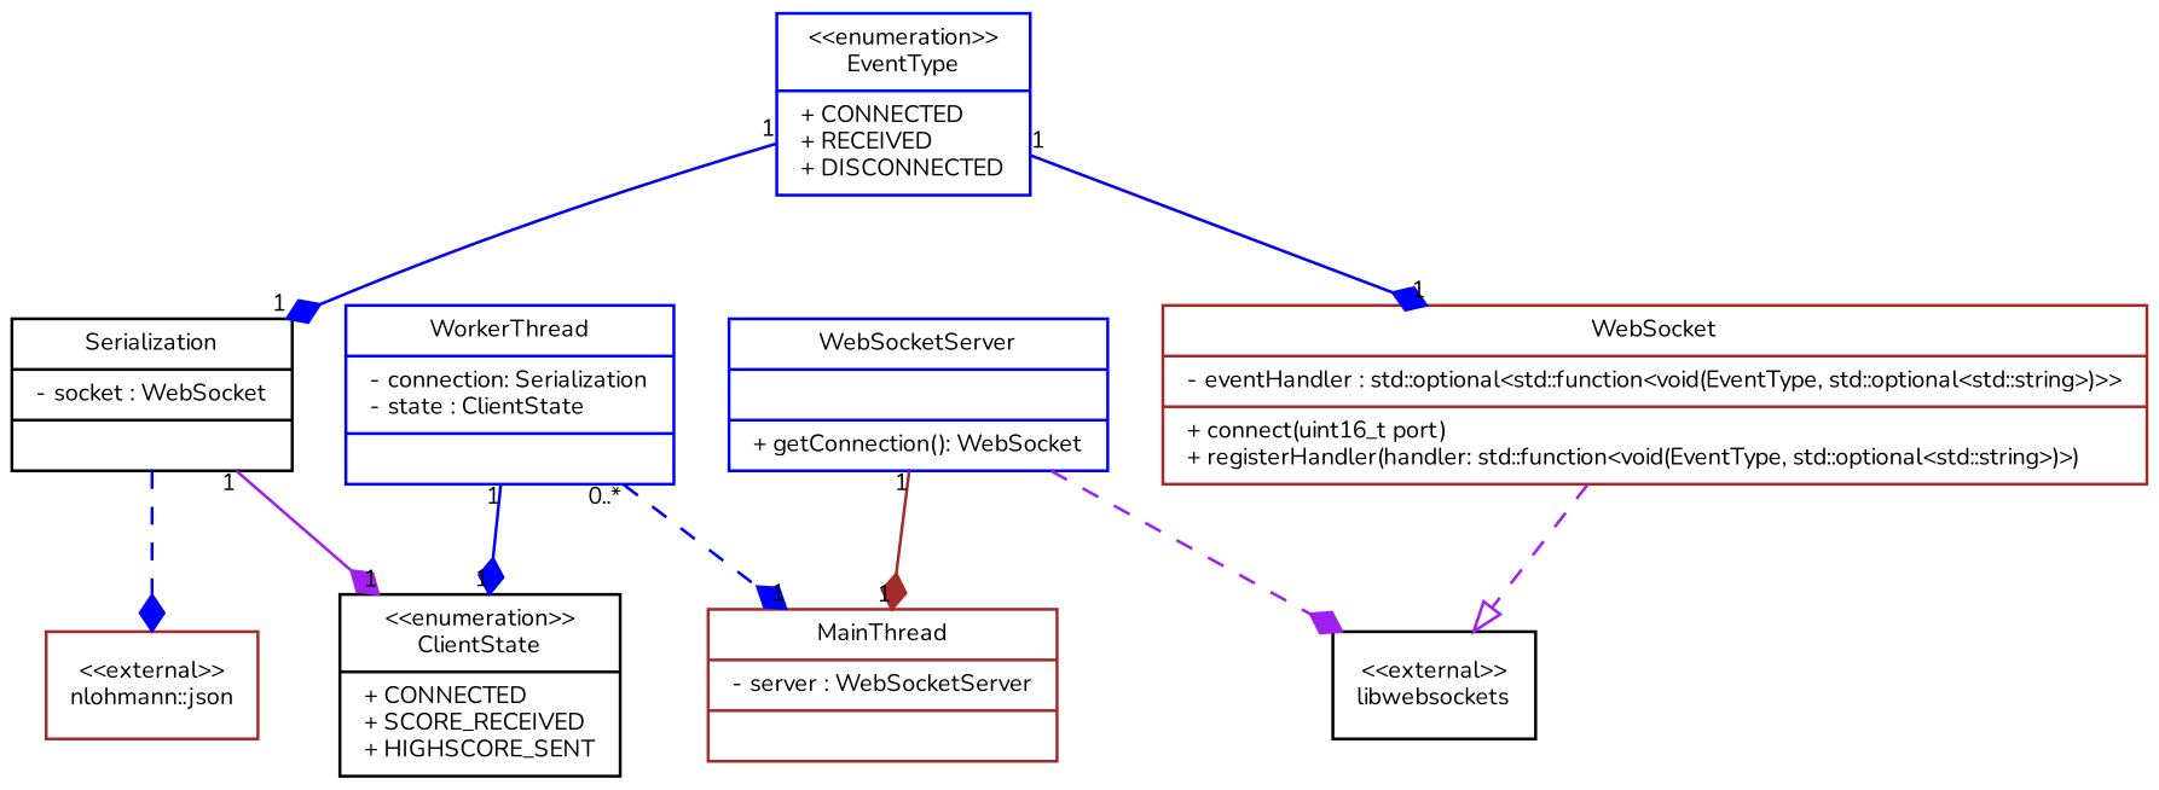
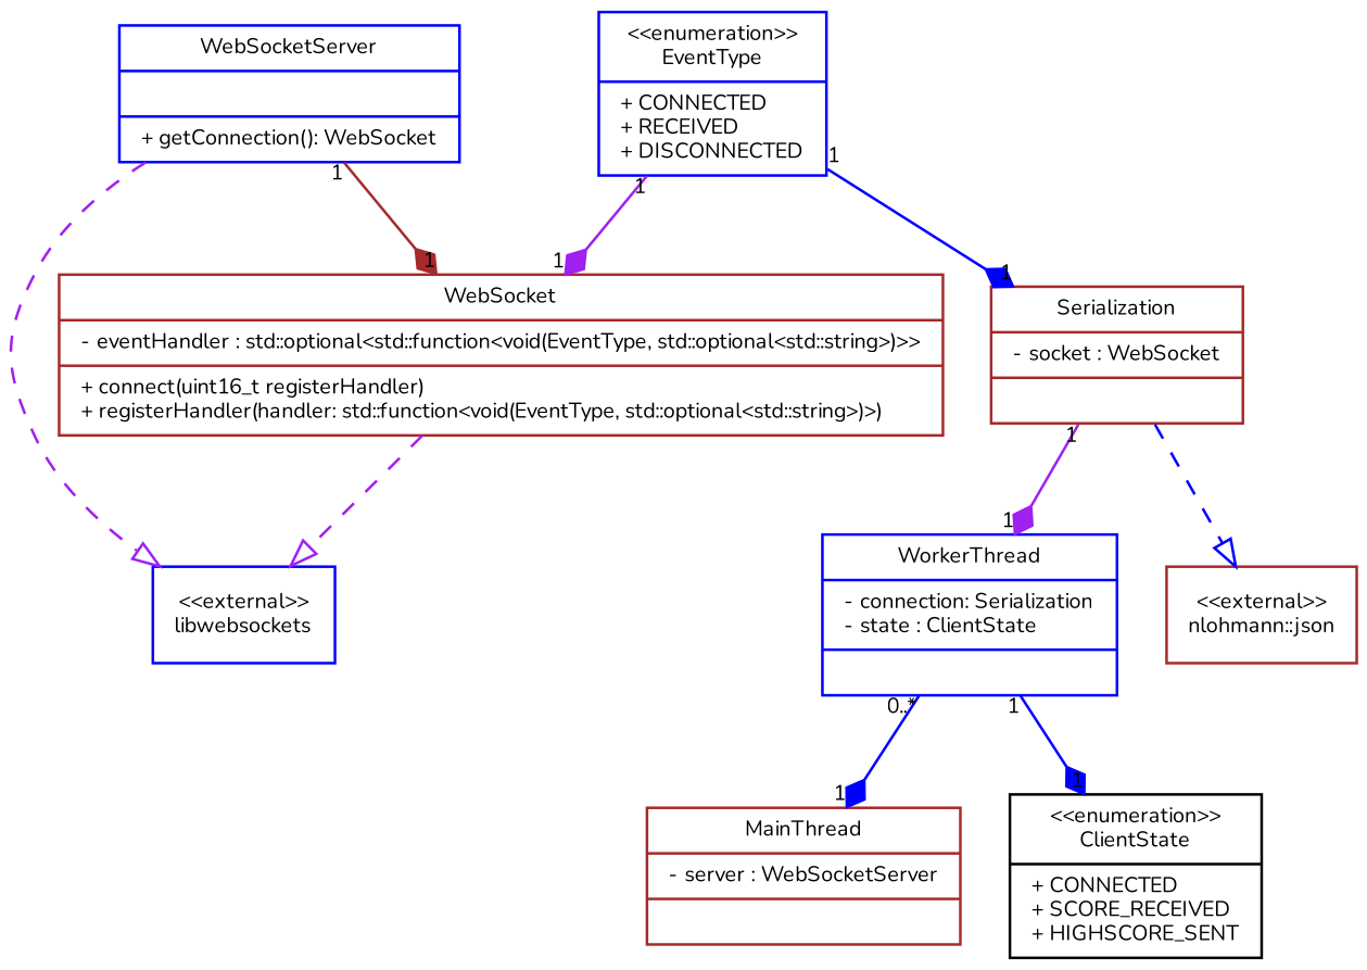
  digraph {
    fontname=Nunito
    fontsize=8
    node [color=brown fontname=Nunito fontsize=8 shape=record]
    edge [arrowhead=diamond color=blue fontname=Nunito fontsize=8 headlabel=1 taillabel=1]
    n1 [label="{MainThread|- server : WebSocketServer\l|}"]
    n2 [color=blue label="{WorkerThread|- connection: Serialization\l- state : ClientState\l|}"]
    n3 [color=black label="{\<\<enumeration\>\>\nClientState|+ CONNECTED\l+ SCORE_RECEIVED\l+ HIGHSCORE_SENT\l}"]
    n4 [color=blue label="{WebSocketServer||+ getConnection(): WebSocket\l}"]
-   n5 [color=black label="{\<\<external\>\>\nlibwebsockets}"]
-   n6 [label="{WebSocket|- eventHandler : std::optional\<std::function\<void(EventType, std::optional\<std::string\>)\>\>|+ connect(uint16_t port)\l+ registerHandler(handler: std::function\<void(EventType, std::optional\<std::string\>)\>)\l}"]
-   n7 [color=black label="{Serialization|- socket : WebSocket\l|}"]
+   n5 [color=blue label="{\<\<external\>\>\nlibwebsockets}"]
+   n6 [label="{WebSocket|- eventHandler : std::optional\<std::function\<void(EventType, std::optional\<std::string\>)\>\>|+ connect(uint16_t registerHandler)\l+ registerHandler(handler: std::function\<void(EventType, std::optional\<std::string\>)\>)\l}"]
+   n7 [label="{Serialization|- socket : WebSocket\l|}"]
    n8 [label="{\<\<external\>\>\nnlohmann::json}"]
    n9 [color=blue label="{\<\<enumeration\>\>\nEventType|+ CONNECTED\l+ RECEIVED\l+ DISCONNECTED\l}"]
-   n2 -> n1 [taillabel="0..*" style=dashed]
+   n2 -> n1 [taillabel="0..*"]
    n2 -> n3
-   n4 -> n1 [color=brown]
-   n4 -> n5 [color=purple style=dashed headlabel="" taillabel=""]
+   n4 -> n6 [color=brown]
+   n4 -> n5 [arrowhead=onormal color=purple style=dashed headlabel="" taillabel=""]
    n6 -> n5 [arrowhead=onormal color=purple style=dashed headlabel="" taillabel=""]
-   n7 -> n3 [color=purple]
-   n7 -> n8 [style=dashed headlabel="" taillabel=""]
-   n9 -> n6
+   n7 -> n2 [color=purple]
+   n7 -> n8 [arrowhead=onormal style=dashed headlabel="" taillabel=""]
+   n9 -> n6 [color=purple]
    n9 -> n7
  }
